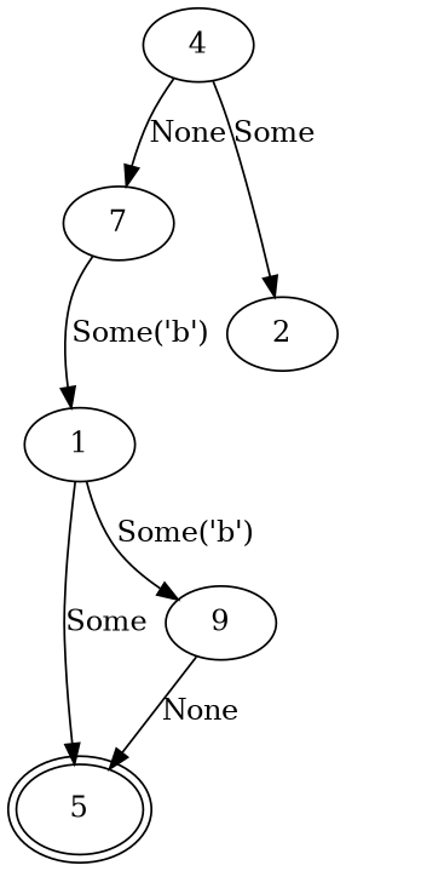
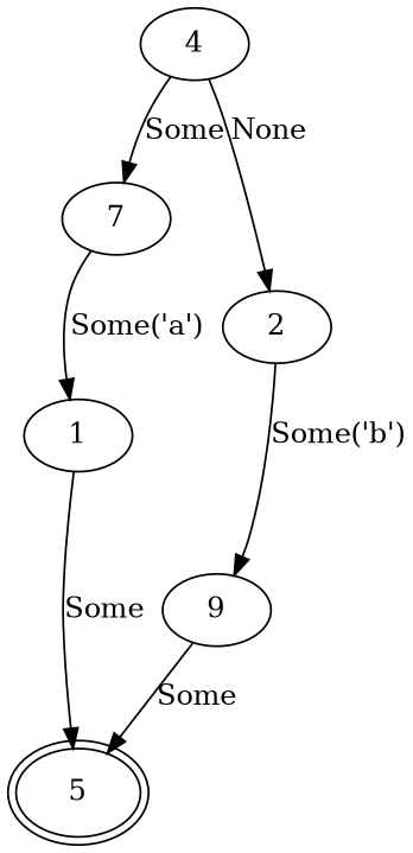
  digraph {
    5 [peripheries=2]
    n2 [label=9]
    n3 [label=7]
    1
    2
    4
-   n2 -> 5 [label=None]
-   n3 -> 1 [label="Some('b')"]
+   n2 -> 5 [label=Some]
+   n3 -> 1 [label="Some('a')"]
    1 -> 5 [label=Some]
-   1 -> n2 [label="Some('b')"]
-   4 -> n3 [label=None]
-   4 -> 2 [label=Some]
+   2 -> n2 [label="Some('b')"]
+   4 -> n3 [label=Some]
+   4 -> 2 [label=None]
  }
